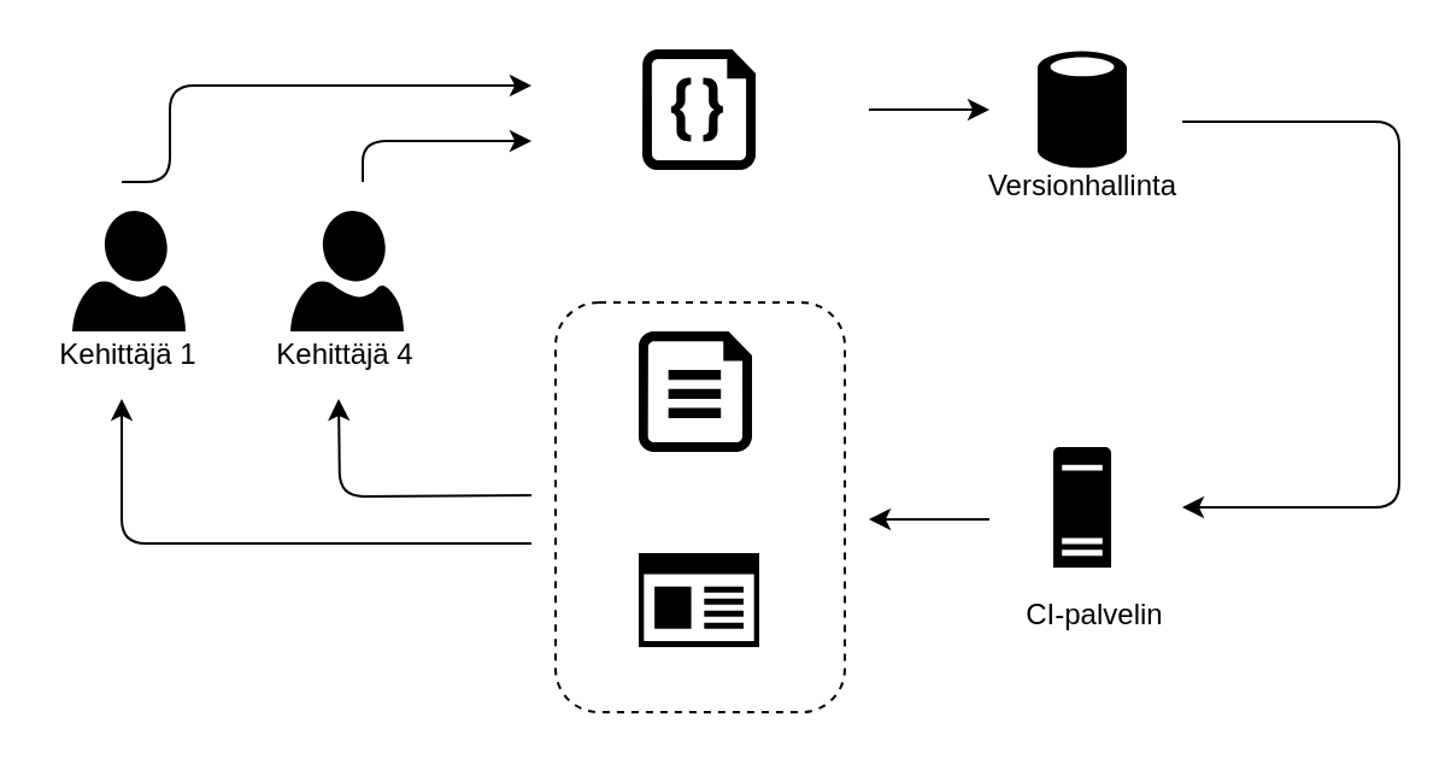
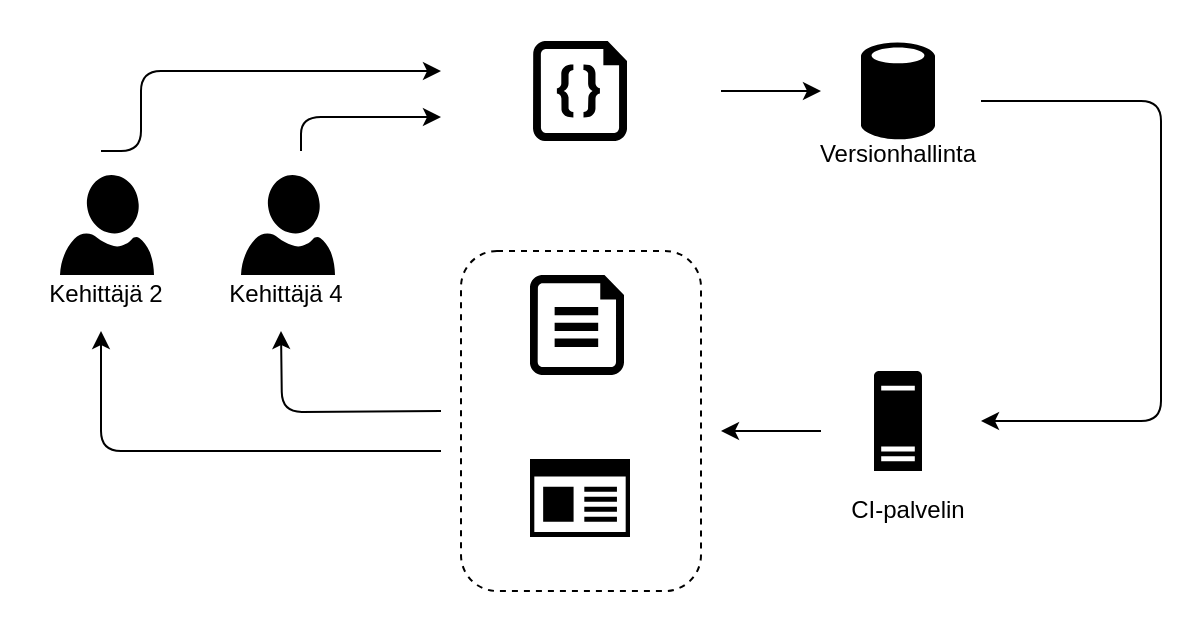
  <mxCell id="0" />
  <mxCell id="1" parent="0" />
  <mxCell id="2" style="edgeStyle=orthogonalEdgeStyle;orthogonalLoop=1;jettySize=auto;html=1;rounded=1;" parent="1" edge="1"><mxGeometry relative="1" as="geometry"><mxPoint x="150" y="75" as="sourcePoint" /><mxPoint x="220" y="58" as="targetPoint" /><Array as="points"><mxPoint x="150" y="58" /></Array></mxGeometry></mxCell>
  <mxCell id="3" style="edgeStyle=orthogonalEdgeStyle;orthogonalLoop=1;jettySize=auto;html=1;rounded=1;" parent="1" edge="1"><mxGeometry relative="1" as="geometry"><mxPoint x="50" y="75" as="sourcePoint" /><mxPoint x="220" y="35" as="targetPoint" /><Array as="points"><mxPoint x="70" y="35" /></Array></mxGeometry></mxCell>
  <mxCell id="4" style="edgeStyle=orthogonalEdgeStyle;orthogonalLoop=1;jettySize=auto;html=1;rounded=1;" parent="1" edge="1"><mxGeometry relative="1" as="geometry"><mxPoint x="490" y="50" as="sourcePoint" /><mxPoint x="490" y="210" as="targetPoint" /><Array as="points"><mxPoint x="580" y="50" /><mxPoint x="580" y="210" /></Array></mxGeometry></mxCell>
  <mxCell id="5" style="edgeStyle=orthogonalEdgeStyle;curved=1;orthogonalLoop=1;jettySize=auto;html=1;" parent="1" edge="1"><mxGeometry relative="1" as="geometry"><mxPoint x="360" y="45" as="sourcePoint" /><mxPoint x="410" y="45" as="targetPoint" /></mxGeometry></mxCell>
  <mxCell id="6" style="edgeStyle=orthogonalEdgeStyle;orthogonalLoop=1;jettySize=auto;html=1;rounded=1;" parent="1" edge="1"><mxGeometry relative="1" as="geometry"><mxPoint x="220" y="225" as="sourcePoint" /><mxPoint x="50" y="165" as="targetPoint" /><Array as="points"><mxPoint x="50" y="225" /></Array></mxGeometry></mxCell>
  <mxCell id="7" style="edgeStyle=orthogonalEdgeStyle;orthogonalLoop=1;jettySize=auto;html=1;rounded=1;" parent="1" edge="1"><mxGeometry relative="1" as="geometry"><mxPoint x="220" y="205" as="sourcePoint" /><mxPoint x="140" y="165" as="targetPoint" /></mxGeometry></mxCell>
  <mxCell id="8" value="" style="aspect=fixed;pointerEvents=1;shadow=0;dashed=0;html=1;strokeColor=none;labelPosition=center;verticalLabelPosition=bottom;verticalAlign=top;align=center;fillColor=#000000;shape=mxgraph.azure.user" parent="1" vertex="1"><mxGeometry x="29.5" y="87" width="47" height="50" as="geometry" /></mxCell>
  <mxCell id="9" value="" style="aspect=fixed;pointerEvents=1;shadow=0;dashed=0;html=1;strokeColor=none;labelPosition=center;verticalLabelPosition=bottom;verticalAlign=top;align=center;fillColor=#000000;shape=mxgraph.azure.user" parent="1" vertex="1"><mxGeometry x="120" y="87" width="47" height="50" as="geometry" /></mxCell>
  <mxCell id="10" value="" style="aspect=fixed;pointerEvents=1;shadow=0;dashed=0;html=1;strokeColor=none;labelPosition=center;verticalLabelPosition=bottom;verticalAlign=top;align=center;fillColor=#000000;shape=mxgraph.azure.code_file" parent="1" vertex="1"><mxGeometry x="266" y="20" width="47" height="50" as="geometry" /></mxCell>
  <mxCell id="11" value="" style="aspect=fixed;pointerEvents=1;shadow=0;dashed=0;html=1;strokeColor=none;labelPosition=center;verticalLabelPosition=bottom;verticalAlign=top;align=center;fillColor=#000000;shape=mxgraph.azure.file" parent="1" vertex="1"><mxGeometry x="264.5" y="137" width="47" height="50" as="geometry" /></mxCell>
  <mxCell id="12" value="" style="aspect=fixed;pointerEvents=1;shadow=0;dashed=0;html=1;strokeColor=none;labelPosition=center;verticalLabelPosition=bottom;verticalAlign=top;align=center;fillColor=#000000;shape=mxgraph.mscae.enterprise.database_generic" parent="1" vertex="1"><mxGeometry x="430" y="20" width="37" height="50" as="geometry" /></mxCell>
  <mxCell id="13" value="" style="aspect=fixed;pointerEvents=1;shadow=0;dashed=0;html=1;strokeColor=none;labelPosition=center;verticalLabelPosition=bottom;verticalAlign=top;align=center;fillColor=#000000;shape=mxgraph.mscae.enterprise.server_generic" parent="1" vertex="1"><mxGeometry x="436.5" y="185" width="24" height="50" as="geometry" /></mxCell>
  <mxCell id="14" style="edgeStyle=orthogonalEdgeStyle;curved=1;orthogonalLoop=1;jettySize=auto;html=1;" parent="1" edge="1"><mxGeometry relative="1" as="geometry"><mxPoint x="410" y="215" as="sourcePoint" /><mxPoint x="360" y="215" as="targetPoint" /></mxGeometry></mxCell>
  <mxCell id="15" value="" style="aspect=fixed;pointerEvents=1;shadow=0;dashed=0;html=1;strokeColor=none;labelPosition=center;verticalLabelPosition=bottom;verticalAlign=top;align=center;fillColor=#000000;shape=mxgraph.mscae.enterprise.app_generic" parent="1" vertex="1"><mxGeometry x="264.5" y="229" width="50" height="39" as="geometry" /></mxCell>
  <mxCell id="16" value="&lt;div&gt;Kehittäjä 4&lt;/div&gt;" style="text;html=1;strokeColor=none;fillColor=none;align=center;verticalAlign=middle;whiteSpace=wrap;rounded=0;" parent="1" vertex="1"><mxGeometry x="110" y="137" width="66" height="20" as="geometry" /></mxCell>
- <mxCell id="17" value="&lt;div&gt;Kehittäjä 1&lt;br&gt;&lt;/div&gt;" style="text;html=1;strokeColor=none;fillColor=none;align=center;verticalAlign=middle;whiteSpace=wrap;rounded=0;" parent="1" vertex="1"><mxGeometry x="20" y="137" width="66" height="20" as="geometry" /></mxCell>
+ <mxCell id="17" value="&lt;div&gt;Kehittäjä 2&lt;br&gt;&lt;/div&gt;" style="text;html=1;strokeColor=none;fillColor=none;align=center;verticalAlign=middle;whiteSpace=wrap;rounded=0;" parent="1" vertex="1"><mxGeometry x="20" y="137" width="66" height="20" as="geometry" /></mxCell>
  <mxCell id="18" value="Versionhallinta" style="text;html=1;strokeColor=none;fillColor=none;align=center;verticalAlign=middle;whiteSpace=wrap;rounded=0;" parent="1" vertex="1"><mxGeometry x="428.5" y="67" width="40" height="20" as="geometry" /></mxCell>
  <mxCell id="19" value="CI-palvelin" style="text;html=1;strokeColor=none;fillColor=none;align=center;verticalAlign=middle;whiteSpace=wrap;rounded=0;" parent="1" vertex="1"><mxGeometry x="422.5" y="245" width="62" height="20" as="geometry" /></mxCell>
  <mxCell id="20" value="" style="rounded=1;whiteSpace=wrap;html=1;fillColor=none;dashed=1;" vertex="1" parent="1"><mxGeometry x="230" y="125" width="120" height="170" as="geometry" /></mxCell>
